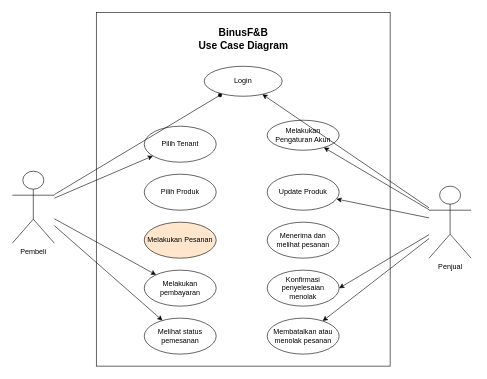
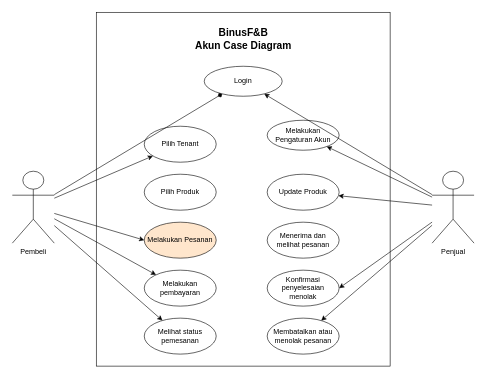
  <mxCell id="0" />
  <mxCell id="1" parent="0" />
  <mxCell id="2" value="" style="rounded=0;whiteSpace=wrap;html=1;" vertex="1" parent="1"><mxGeometry x="160" y="20" width="490" height="590" as="geometry" /></mxCell>
  <mxCell id="3" value="Pembeli" style="shape=umlActor;verticalLabelPosition=bottom;verticalAlign=top;html=1;outlineConnect=0;" vertex="1" parent="1"><mxGeometry x="20" y="285" width="70" height="120" as="geometry" /></mxCell>
  <mxCell id="4" value="Login" style="ellipse;whiteSpace=wrap;html=1;" vertex="1" parent="1"><mxGeometry x="340" y="110" width="130" height="50" as="geometry" /></mxCell>
  <mxCell id="5" value="Pilih Tenant" style="ellipse;whiteSpace=wrap;html=1;" vertex="1" parent="1"><mxGeometry x="240" y="210" width="120" height="60" as="geometry" /></mxCell>
  <mxCell id="6" value="Pilih Produk" style="ellipse;whiteSpace=wrap;html=1;" vertex="1" parent="1"><mxGeometry x="240" y="290" width="120" height="60" as="geometry" /></mxCell>
  <mxCell id="7" value="Melakukan Pesanan" style="ellipse;whiteSpace=wrap;html=1;fillColor=#ffe6cc;" vertex="1" parent="1"><mxGeometry x="240" y="370" width="120" height="60" as="geometry" /></mxCell>
  <mxCell id="8" value="Melakukan pembayaran" style="ellipse;whiteSpace=wrap;html=1;" vertex="1" parent="1"><mxGeometry x="240" y="450" width="120" height="60" as="geometry" /></mxCell>
  <mxCell id="9" value="Melihat status pemesanan" style="ellipse;whiteSpace=wrap;html=1;" vertex="1" parent="1"><mxGeometry x="240" y="530" width="120" height="60" as="geometry" /></mxCell>
  <mxCell id="10" value="" style="edgeStyle=none;orthogonalLoop=1;jettySize=auto;html=1;rounded=0;" edge="1" parent="1" source="3" target="5"><mxGeometry width="100" relative="1" as="geometry"><mxPoint x="50" y="344.44" as="sourcePoint" /><mxPoint x="150" y="344.44" as="targetPoint" /><Array as="points" /></mxGeometry></mxCell>
+ <mxCell id="11" value="" style="endArrow=classic;html=1;rounded=0;entryX=0;entryY=0.5;entryDx=0;entryDy=0;" edge="1" parent="1" source="3" target="7"><mxGeometry width="50" height="50" relative="1" as="geometry"><mxPoint x="90" y="339" as="sourcePoint" /><mxPoint x="213" y="339" as="targetPoint" /></mxGeometry></mxCell>
  <mxCell id="12" value="" style="endArrow=classic;html=1;rounded=0;" edge="1" parent="1" source="3" target="8"><mxGeometry width="50" height="50" relative="1" as="geometry"><mxPoint x="80" y="363" as="sourcePoint" /><mxPoint x="195" y="405" as="targetPoint" /></mxGeometry></mxCell>
  <mxCell id="13" value="" style="endArrow=classic;html=1;rounded=0;" edge="1" parent="1" source="3" target="9"><mxGeometry width="50" height="50" relative="1" as="geometry"><mxPoint x="90" y="400" as="sourcePoint" /><mxPoint x="205" y="442" as="targetPoint" /></mxGeometry></mxCell>
  <mxCell id="14" value="" style="edgeStyle=none;orthogonalLoop=1;jettySize=auto;html=1;rounded=0;endArrow=diamond;" edge="1" parent="1" source="3" target="4"><mxGeometry width="100" relative="1" as="geometry"><mxPoint x="90" y="296" as="sourcePoint" /><mxPoint x="222" y="230" as="targetPoint" /><Array as="points" /></mxGeometry></mxCell>
  <mxCell id="15" value="Melakukan Pengaturan Akun" style="ellipse;whiteSpace=wrap;html=1;" vertex="1" parent="1"><mxGeometry x="445" y="200" width="120" height="50" as="geometry" /></mxCell>
  <mxCell id="16" value="Update Produk" style="ellipse;whiteSpace=wrap;html=1;" vertex="1" parent="1"><mxGeometry x="445" y="290" width="120" height="60" as="geometry" /></mxCell>
  <mxCell id="17" value="Menerima dan melihat pesanan" style="ellipse;whiteSpace=wrap;html=1;" vertex="1" parent="1"><mxGeometry x="445" y="370" width="120" height="60" as="geometry" /></mxCell>
  <mxCell id="18" value="Konfirmasi penyelesaian menolak" style="ellipse;whiteSpace=wrap;html=1;" vertex="1" parent="1"><mxGeometry x="445" y="450" width="120" height="60" as="geometry" /></mxCell>
  <mxCell id="19" value="Membatalkan atau menolak pesanan" style="ellipse;whiteSpace=wrap;html=1;" vertex="1" parent="1"><mxGeometry x="445" y="530" width="120" height="60" as="geometry" /></mxCell>
- <mxCell id="20" value="Penjual" style="shape=umlActor;verticalLabelPosition=bottom;verticalAlign=top;html=1;outlineConnect=0;" vertex="1" parent="1"><mxGeometry x="715" y="310" width="70" height="120" as="geometry" /></mxCell>
+ <mxCell id="20" value="Penjual" style="shape=umlActor;verticalLabelPosition=bottom;verticalAlign=top;html=1;outlineConnect=0;" vertex="1" parent="1"><mxGeometry x="720" y="285" width="70" height="120" as="geometry" /></mxCell>
  <mxCell id="21" value="" style="edgeStyle=none;orthogonalLoop=1;jettySize=auto;html=1;rounded=0;" edge="1" parent="1" source="20" target="4"><mxGeometry width="100" relative="1" as="geometry"><mxPoint x="800" y="350" as="sourcePoint" /><mxPoint x="351" y="166" as="targetPoint" /><Array as="points" /></mxGeometry></mxCell>
  <mxCell id="22" value="" style="edgeStyle=none;orthogonalLoop=1;jettySize=auto;html=1;rounded=0;" edge="1" parent="1" source="20" target="15"><mxGeometry width="100" relative="1" as="geometry"><mxPoint x="730" y="335" as="sourcePoint" /><mxPoint x="434" y="165" as="targetPoint" /><Array as="points" /></mxGeometry></mxCell>
  <mxCell id="23" value="" style="edgeStyle=none;orthogonalLoop=1;jettySize=auto;html=1;rounded=0;" edge="1" parent="1" source="20" target="16"><mxGeometry width="100" relative="1" as="geometry"><mxPoint x="730" y="339" as="sourcePoint" /><mxPoint x="559" y="260" as="targetPoint" /><Array as="points" /></mxGeometry></mxCell>
  <mxCell id="24" value="" style="edgeStyle=none;orthogonalLoop=1;jettySize=auto;html=1;rounded=0;entryX=1;entryY=0.5;entryDx=0;entryDy=0;" edge="1" parent="1" source="20" target="18"><mxGeometry width="100" relative="1" as="geometry"><mxPoint x="730" y="365" as="sourcePoint" /><mxPoint x="575" y="410" as="targetPoint" /><Array as="points" /></mxGeometry></mxCell>
  <mxCell id="25" value="" style="edgeStyle=none;orthogonalLoop=1;jettySize=auto;html=1;rounded=0;" edge="1" parent="1" source="20" target="19"><mxGeometry width="100" relative="1" as="geometry"><mxPoint x="730" y="380" as="sourcePoint" /><mxPoint x="575" y="490" as="targetPoint" /><Array as="points" /></mxGeometry></mxCell>
- <mxCell id="26" value="BinusF&amp;amp;B&lt;div&gt;Use Case Diagram&lt;/div&gt;" style="text;html=1;align=center;verticalAlign=middle;resizable=0;points=[];autosize=1;strokeColor=none;fillColor=none;fontSize=17;fontStyle=1" vertex="1" parent="1"><mxGeometry x="320" y="40" width="170" height="50" as="geometry" /></mxCell>
+ <mxCell id="26" value="BinusF&amp;amp;B&lt;div&gt;Akun Case Diagram&lt;/div&gt;" style="text;html=1;align=center;verticalAlign=middle;resizable=0;points=[];autosize=1;strokeColor=none;fillColor=none;fontSize=17;fontStyle=1" vertex="1" parent="1"><mxGeometry x="320" y="40" width="170" height="50" as="geometry" /></mxCell>
